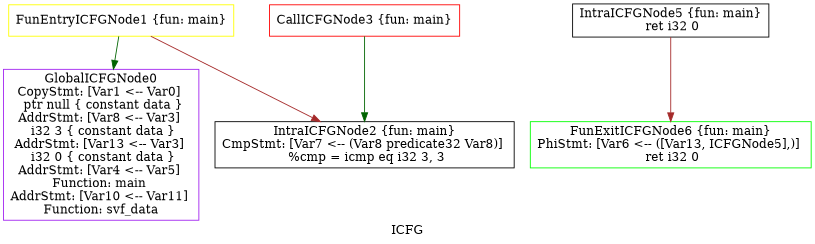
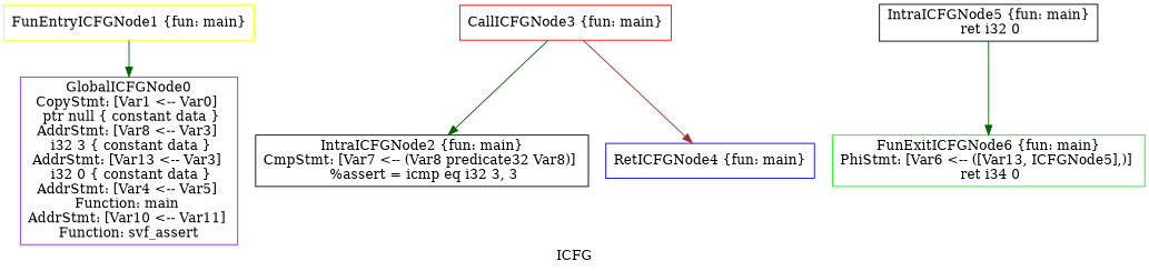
  digraph {
    label=ICFG
    node [color=black shape=record]
    edge [color=brown style=solid]
-   n1 [color=purple label="{GlobalICFGNode0\nCopyStmt: [Var1 \<-- Var0]  \n ptr null \{ constant data \}\nAddrStmt: [Var8 \<-- Var3]  \n i32 3 \{ constant data \}\nAddrStmt: [Var13 \<-- Var3]  \n i32 0 \{ constant data \}\nAddrStmt: [Var4 \<-- Var5]  \nFunction: main \nAddrStmt: [Var10 \<-- Var11]  \nFunction: svf_data }"]
+   n1 [color=purple label="{GlobalICFGNode0\nCopyStmt: [Var1 \<-- Var0]  \n ptr null \{ constant data \}\nAddrStmt: [Var8 \<-- Var3]  \n i32 3 \{ constant data \}\nAddrStmt: [Var13 \<-- Var3]  \n i32 0 \{ constant data \}\nAddrStmt: [Var4 \<-- Var5]  \nFunction: main \nAddrStmt: [Var10 \<-- Var11]  \nFunction: svf_assert }"]
    n2 [color=yellow label="{FunEntryICFGNode1 \{fun: main\}}"]
-   n3 [label="{IntraICFGNode2 \{fun: main\}\nCmpStmt: [Var7 \<-- (Var8 predicate32 Var8)]  \n   %cmp = icmp eq i32 3, 3 }"]
+   n3 [label="{IntraICFGNode2 \{fun: main\}\nCmpStmt: [Var7 \<-- (Var8 predicate32 Var8)]  \n   %assert = icmp eq i32 3, 3 }"]
    n4 [color=red label="{CallICFGNode3 \{fun: main\}}"]
+   n5 [color=blue label="{RetICFGNode4 \{fun: main\}}"]
    n6 [label="{IntraICFGNode5 \{fun: main\}\n   ret i32 0 }"]
-   n7 [color=green label="{FunExitICFGNode6 \{fun: main\}\nPhiStmt: [Var6 \<-- ([Var13, ICFGNode5],)]  \n   ret i32 0 }"]
+   n7 [color=green label="{FunExitICFGNode6 \{fun: main\}\nPhiStmt: [Var6 \<-- ([Var13, ICFGNode5],)]  \n   ret i34 0 }"]
    n2 -> n1 [color=darkgreen]
-   n2 -> n3
    n4 -> n3 [color=darkgreen]
-   n6 -> n7
+   n4 -> n5
+   n6 -> n7 [color=darkgreen]
  }
